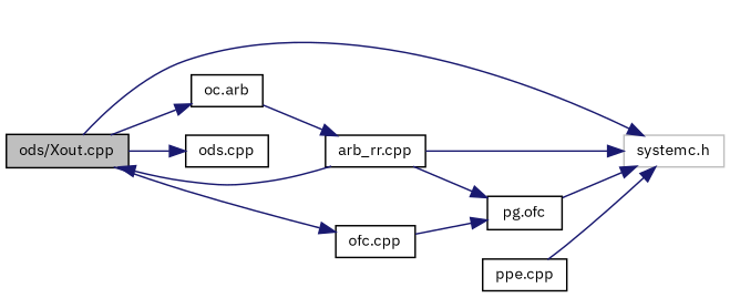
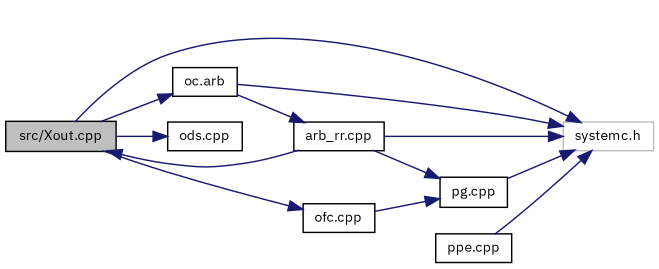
  digraph {
    fontname="IBM Plex Sans"
    rankdir=LR
    node [color=black fillcolor=white fontname="IBM Plex Sans" fontsize=10 shape=record style=filled]
    edge [color=midnightblue fontname="IBM Plex Sans" fontsize=10 labelfontname=Helvetica labelfontsize=10 style=solid]
-   n1 [fillcolor=grey75 fontcolor=black height=0.2 label="ods/Xout.cpp" width=0.4]
+   n1 [fillcolor=grey75 fontcolor=black height=0.2 label="src/Xout.cpp" width=0.4]
    n2 [color=grey75 height=0.2 label="systemc.h" width=0.4]
    n3 [height=0.2 label="ofc.cpp" width=0.4]
    n4 [height=0.2 label="ods.cpp" width=0.4]
    n5 [height=0.2 label="oc.arb" width=0.4]
-   n6 [height=0.2 label="pg.ofc" width=0.4]
+   n6 [height=0.2 label="pg.cpp" width=0.4]
    n7 [height=0.2 label="arb_rr.cpp" width=0.4]
    n8 [height=0.2 label="ppe.cpp" width=0.4]
    n1 -> n2
    n1 -> n3
    n1 -> n4
    n1 -> n5
    n3 -> n6
+   n5 -> n2
    n5 -> n7
    n6 -> n2
    n7 -> n1
    n7 -> n2
    n7 -> n6
    n8 -> n2
  }
